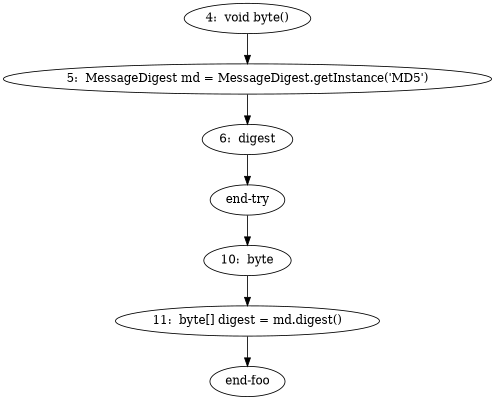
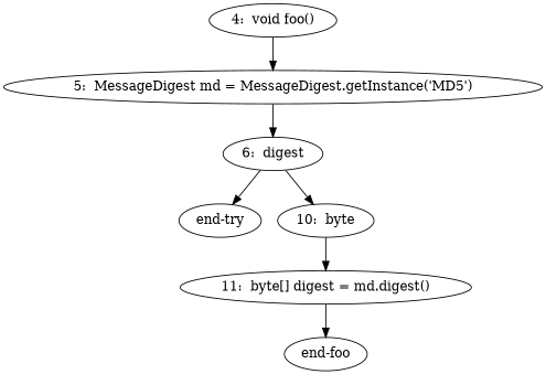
  digraph {
-   n1 [label="4:  void byte()"]
+   n1 [label="4:  void foo()"]
    n2 [label="5:  MessageDigest md = MessageDigest.getInstance('MD5')"]
    n3 [label="6:  digest"]
    n4 [label="end-try"]
    n5 [label="10:  byte"]
    n6 [label="11:  byte[] digest = md.digest()"]
    n7 [label="end-foo"]
    n1 -> n2
    n2 -> n3
    n3 -> n4
-   n4 -> n5
+   n3 -> n5
    n5 -> n6
    n6 -> n7
  }
